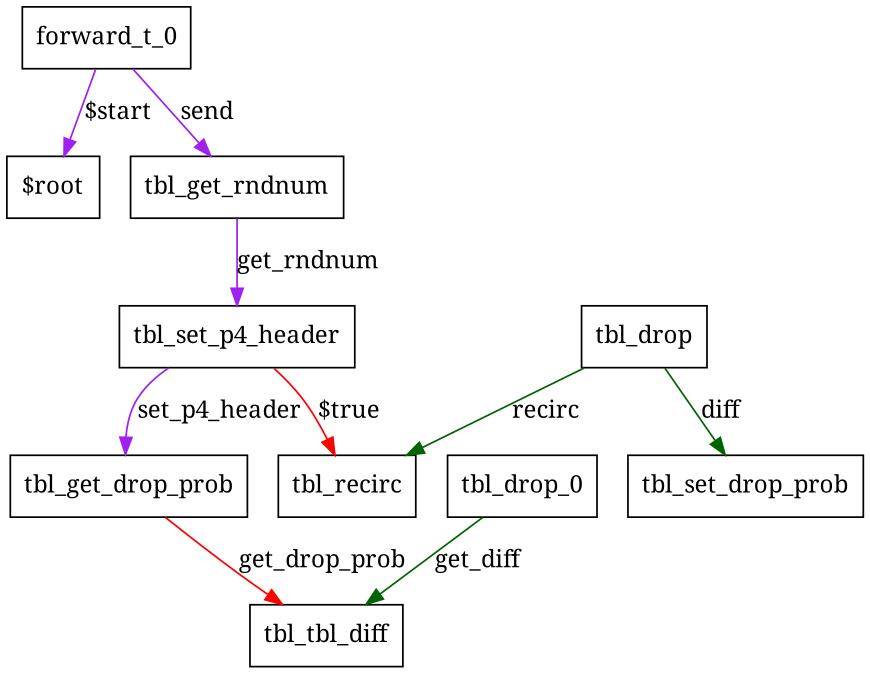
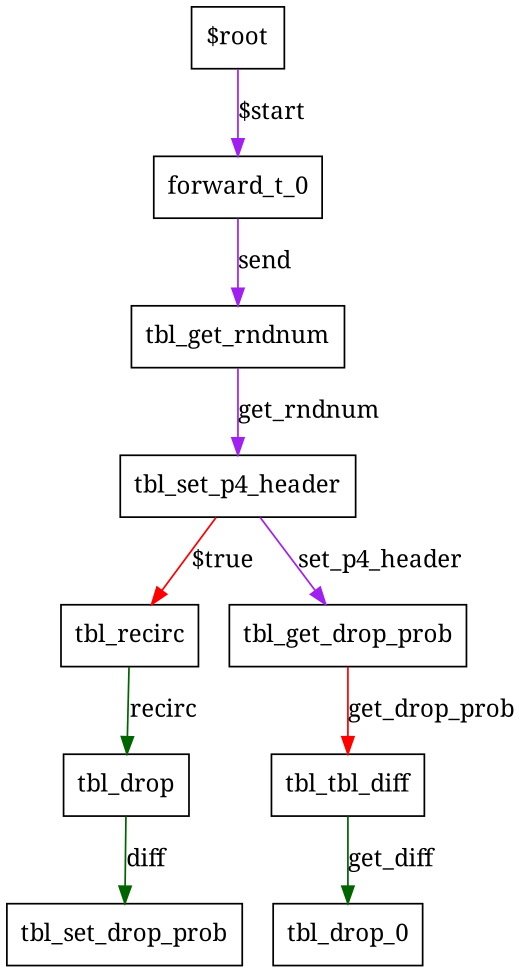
  digraph {
    fontname="Noto Serif"
    node [color=black fontname="Noto Serif" shape=box]
    edge [color=purple fontname="Noto Serif"]
    n1 [label="$root"]
    n2 [label=forward_t_0]
    n3 [label=tbl_get_rndnum]
    n4 [label=tbl_set_p4_header]
    n5 [label=tbl_recirc]
    n6 [label=tbl_drop]
    n7 [label=tbl_set_drop_prob]
    n8 [label=tbl_drop_0]
    n9 [label=tbl_tbl_diff]
    n10 [label=tbl_get_drop_prob]
-   n2 -> n1 [label="$start"]
+   n1 -> n2 [label="$start"]
    n2 -> n3 [label=send]
    n3 -> n4 [label=get_rndnum]
    n4 -> n5 [color=red label="$true"]
    n4 -> n10 [label=set_p4_header]
-   n6 -> n5 [color=darkgreen label=recirc]
+   n5 -> n6 [color=darkgreen label=recirc]
    n6 -> n7 [color=darkgreen label=diff]
-   n8 -> n9 [color=darkgreen label=get_diff]
+   n9 -> n8 [color=darkgreen label=get_diff]
    n10 -> n9 [color=red label=get_drop_prob]
  }
